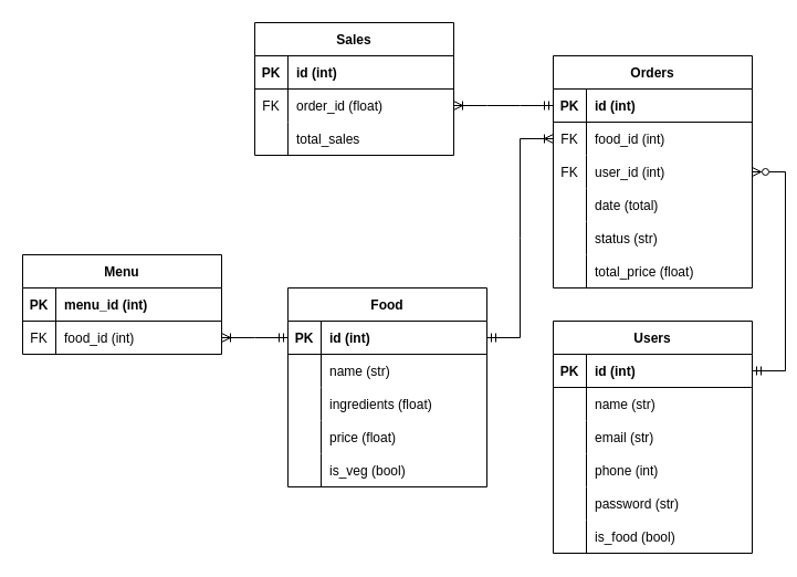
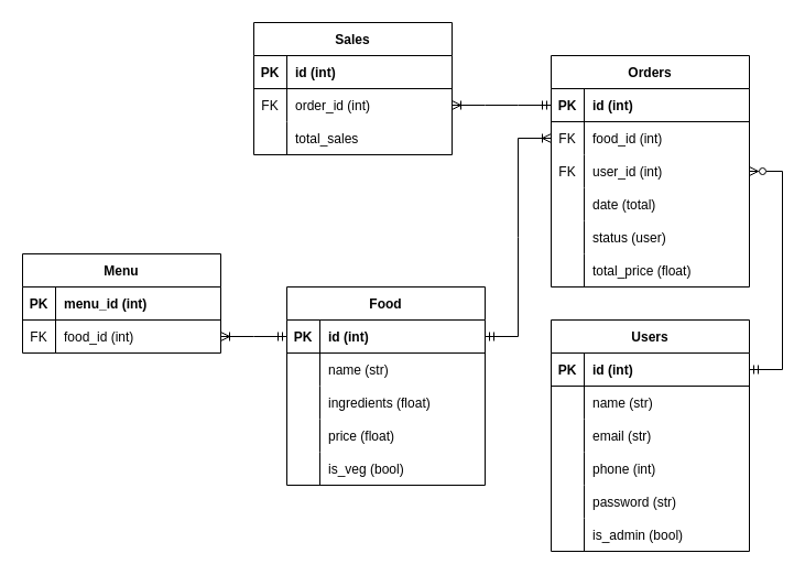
  <mxCell id="0" />
  <mxCell id="1" parent="0" />
  <mxCell id="2" value="Menu" style="shape=table;startSize=30;container=1;collapsible=1;childLayout=tableLayout;fixedRows=1;rowLines=0;fontStyle=1;align=center;resizeLast=1;" parent="1" vertex="1"><mxGeometry x="20" y="230" width="180" height="90" as="geometry" /></mxCell>
  <mxCell id="3" value="" style="shape=tableRow;horizontal=0;startSize=0;swimlaneHead=0;swimlaneBody=0;fillColor=none;collapsible=0;dropTarget=0;points=[[0,0.5],[1,0.5]];portConstraint=eastwest;top=0;left=0;right=0;bottom=1;" parent="2" vertex="1"><mxGeometry y="30" width="180" height="30" as="geometry" /></mxCell>
  <mxCell id="4" value="PK" style="shape=partialRectangle;connectable=0;fillColor=none;top=0;left=0;bottom=0;right=0;fontStyle=1;overflow=hidden;" parent="3" vertex="1"><mxGeometry width="30" height="30" as="geometry"><mxRectangle width="30" height="30" as="alternateBounds" /></mxGeometry></mxCell>
  <mxCell id="5" value="menu_id (int)" style="shape=partialRectangle;connectable=0;fillColor=none;top=0;left=0;bottom=0;right=0;align=left;spacingLeft=6;fontStyle=1;overflow=hidden;" parent="3" vertex="1"><mxGeometry x="30" width="150" height="30" as="geometry"><mxRectangle width="150" height="30" as="alternateBounds" /></mxGeometry></mxCell>
  <mxCell id="6" value="" style="shape=tableRow;horizontal=0;startSize=0;swimlaneHead=0;swimlaneBody=0;fillColor=none;collapsible=0;dropTarget=0;points=[[0,0.5],[1,0.5]];portConstraint=eastwest;top=0;left=0;right=0;bottom=0;" parent="2" vertex="1"><mxGeometry y="60" width="180" height="30" as="geometry" /></mxCell>
  <mxCell id="7" value="FK" style="shape=partialRectangle;connectable=0;fillColor=none;top=0;left=0;bottom=0;right=0;editable=1;overflow=hidden;" parent="6" vertex="1"><mxGeometry width="30" height="30" as="geometry"><mxRectangle width="30" height="30" as="alternateBounds" /></mxGeometry></mxCell>
  <mxCell id="8" value="food_id (int)" style="shape=partialRectangle;connectable=0;fillColor=none;top=0;left=0;bottom=0;right=0;align=left;spacingLeft=6;overflow=hidden;" parent="6" vertex="1"><mxGeometry x="30" width="150" height="30" as="geometry"><mxRectangle width="150" height="30" as="alternateBounds" /></mxGeometry></mxCell>
  <mxCell id="9" value="Food" style="shape=table;startSize=30;container=1;collapsible=1;childLayout=tableLayout;fixedRows=1;rowLines=0;fontStyle=1;align=center;resizeLast=1;" parent="1" vertex="1"><mxGeometry x="260" y="260" width="180" height="180" as="geometry" /></mxCell>
  <mxCell id="10" value="" style="shape=tableRow;horizontal=0;startSize=0;swimlaneHead=0;swimlaneBody=0;fillColor=none;collapsible=0;dropTarget=0;points=[[0,0.5],[1,0.5]];portConstraint=eastwest;top=0;left=0;right=0;bottom=1;" parent="9" vertex="1"><mxGeometry y="30" width="180" height="30" as="geometry" /></mxCell>
  <mxCell id="11" value="PK" style="shape=partialRectangle;connectable=0;fillColor=none;top=0;left=0;bottom=0;right=0;fontStyle=1;overflow=hidden;" parent="10" vertex="1"><mxGeometry width="30" height="30" as="geometry"><mxRectangle width="30" height="30" as="alternateBounds" /></mxGeometry></mxCell>
  <mxCell id="12" value="id (int)" style="shape=partialRectangle;connectable=0;fillColor=none;top=0;left=0;bottom=0;right=0;align=left;spacingLeft=6;fontStyle=1;overflow=hidden;" parent="10" vertex="1"><mxGeometry x="30" width="150" height="30" as="geometry"><mxRectangle width="150" height="30" as="alternateBounds" /></mxGeometry></mxCell>
  <mxCell id="13" value="" style="shape=tableRow;horizontal=0;startSize=0;swimlaneHead=0;swimlaneBody=0;fillColor=none;collapsible=0;dropTarget=0;points=[[0,0.5],[1,0.5]];portConstraint=eastwest;top=0;left=0;right=0;bottom=0;" parent="9" vertex="1"><mxGeometry y="60" width="180" height="30" as="geometry" /></mxCell>
  <mxCell id="14" value="" style="shape=partialRectangle;connectable=0;fillColor=none;top=0;left=0;bottom=0;right=0;editable=1;overflow=hidden;" parent="13" vertex="1"><mxGeometry width="30" height="30" as="geometry"><mxRectangle width="30" height="30" as="alternateBounds" /></mxGeometry></mxCell>
  <mxCell id="15" value="name (str)" style="shape=partialRectangle;connectable=0;fillColor=none;top=0;left=0;bottom=0;right=0;align=left;spacingLeft=6;overflow=hidden;" parent="13" vertex="1"><mxGeometry x="30" width="150" height="30" as="geometry"><mxRectangle width="150" height="30" as="alternateBounds" /></mxGeometry></mxCell>
  <mxCell id="16" value="" style="shape=tableRow;horizontal=0;startSize=0;swimlaneHead=0;swimlaneBody=0;fillColor=none;collapsible=0;dropTarget=0;points=[[0,0.5],[1,0.5]];portConstraint=eastwest;top=0;left=0;right=0;bottom=0;" parent="9" vertex="1"><mxGeometry y="90" width="180" height="30" as="geometry" /></mxCell>
  <mxCell id="17" value="" style="shape=partialRectangle;connectable=0;fillColor=none;top=0;left=0;bottom=0;right=0;editable=1;overflow=hidden;" parent="16" vertex="1"><mxGeometry width="30" height="30" as="geometry"><mxRectangle width="30" height="30" as="alternateBounds" /></mxGeometry></mxCell>
  <mxCell id="18" value="ingredients (float)" style="shape=partialRectangle;connectable=0;fillColor=none;top=0;left=0;bottom=0;right=0;align=left;spacingLeft=6;overflow=hidden;" parent="16" vertex="1"><mxGeometry x="30" width="150" height="30" as="geometry"><mxRectangle width="150" height="30" as="alternateBounds" /></mxGeometry></mxCell>
  <mxCell id="19" value="" style="shape=tableRow;horizontal=0;startSize=0;swimlaneHead=0;swimlaneBody=0;fillColor=none;collapsible=0;dropTarget=0;points=[[0,0.5],[1,0.5]];portConstraint=eastwest;top=0;left=0;right=0;bottom=0;" parent="9" vertex="1"><mxGeometry y="120" width="180" height="30" as="geometry" /></mxCell>
  <mxCell id="20" value="" style="shape=partialRectangle;connectable=0;fillColor=none;top=0;left=0;bottom=0;right=0;editable=1;overflow=hidden;" parent="19" vertex="1"><mxGeometry width="30" height="30" as="geometry"><mxRectangle width="30" height="30" as="alternateBounds" /></mxGeometry></mxCell>
  <mxCell id="21" value="price (float)" style="shape=partialRectangle;connectable=0;fillColor=none;top=0;left=0;bottom=0;right=0;align=left;spacingLeft=6;overflow=hidden;" parent="19" vertex="1"><mxGeometry x="30" width="150" height="30" as="geometry"><mxRectangle width="150" height="30" as="alternateBounds" /></mxGeometry></mxCell>
  <mxCell id="22" value="" style="shape=tableRow;horizontal=0;startSize=0;swimlaneHead=0;swimlaneBody=0;fillColor=none;collapsible=0;dropTarget=0;points=[[0,0.5],[1,0.5]];portConstraint=eastwest;top=0;left=0;right=0;bottom=0;" parent="9" vertex="1"><mxGeometry y="150" width="180" height="30" as="geometry" /></mxCell>
  <mxCell id="23" value="" style="shape=partialRectangle;connectable=0;fillColor=none;top=0;left=0;bottom=0;right=0;editable=1;overflow=hidden;" parent="22" vertex="1"><mxGeometry width="30" height="30" as="geometry"><mxRectangle width="30" height="30" as="alternateBounds" /></mxGeometry></mxCell>
  <mxCell id="24" value="is_veg (bool)" style="shape=partialRectangle;connectable=0;fillColor=none;top=0;left=0;bottom=0;right=0;align=left;spacingLeft=6;overflow=hidden;" parent="22" vertex="1"><mxGeometry x="30" width="150" height="30" as="geometry"><mxRectangle width="150" height="30" as="alternateBounds" /></mxGeometry></mxCell>
  <mxCell id="25" value="" style="edgeStyle=entityRelationEdgeStyle;fontSize=12;html=1;endArrow=ERoneToMany;startArrow=ERmandOne;rounded=0;exitX=0;exitY=0.5;exitDx=0;exitDy=0;entryX=1;entryY=0.5;entryDx=0;entryDy=0;" parent="1" source="10" target="6" edge="1"><mxGeometry width="100" height="100" relative="1" as="geometry"><mxPoint x="230" y="100" as="sourcePoint" /><mxPoint x="260" y="10" as="targetPoint" /></mxGeometry></mxCell>
  <mxCell id="26" value="Orders" style="shape=table;startSize=30;container=1;collapsible=1;childLayout=tableLayout;fixedRows=1;rowLines=0;fontStyle=1;align=center;resizeLast=1;" parent="1" vertex="1"><mxGeometry x="500" y="50" width="180" height="210" as="geometry" /></mxCell>
  <mxCell id="27" value="" style="shape=tableRow;horizontal=0;startSize=0;swimlaneHead=0;swimlaneBody=0;fillColor=none;collapsible=0;dropTarget=0;points=[[0,0.5],[1,0.5]];portConstraint=eastwest;top=0;left=0;right=0;bottom=1;" parent="26" vertex="1"><mxGeometry y="30" width="180" height="30" as="geometry" /></mxCell>
  <mxCell id="28" value="PK" style="shape=partialRectangle;connectable=0;fillColor=none;top=0;left=0;bottom=0;right=0;fontStyle=1;overflow=hidden;" parent="27" vertex="1"><mxGeometry width="30" height="30" as="geometry"><mxRectangle width="30" height="30" as="alternateBounds" /></mxGeometry></mxCell>
  <mxCell id="29" value="id (int)" style="shape=partialRectangle;connectable=0;fillColor=none;top=0;left=0;bottom=0;right=0;align=left;spacingLeft=6;fontStyle=1;overflow=hidden;" parent="27" vertex="1"><mxGeometry x="30" width="150" height="30" as="geometry"><mxRectangle width="150" height="30" as="alternateBounds" /></mxGeometry></mxCell>
  <mxCell id="30" value="" style="shape=tableRow;horizontal=0;startSize=0;swimlaneHead=0;swimlaneBody=0;fillColor=none;collapsible=0;dropTarget=0;points=[[0,0.5],[1,0.5]];portConstraint=eastwest;top=0;left=0;right=0;bottom=0;" parent="26" vertex="1"><mxGeometry y="60" width="180" height="30" as="geometry" /></mxCell>
  <mxCell id="31" value="FK" style="shape=partialRectangle;connectable=0;fillColor=none;top=0;left=0;bottom=0;right=0;editable=1;overflow=hidden;" parent="30" vertex="1"><mxGeometry width="30" height="30" as="geometry"><mxRectangle width="30" height="30" as="alternateBounds" /></mxGeometry></mxCell>
  <mxCell id="32" value="food_id (int)" style="shape=partialRectangle;connectable=0;fillColor=none;top=0;left=0;bottom=0;right=0;align=left;spacingLeft=6;overflow=hidden;" parent="30" vertex="1"><mxGeometry x="30" width="150" height="30" as="geometry"><mxRectangle width="150" height="30" as="alternateBounds" /></mxGeometry></mxCell>
  <mxCell id="33" value="" style="shape=tableRow;horizontal=0;startSize=0;swimlaneHead=0;swimlaneBody=0;fillColor=none;collapsible=0;dropTarget=0;points=[[0,0.5],[1,0.5]];portConstraint=eastwest;top=0;left=0;right=0;bottom=0;" parent="26" vertex="1"><mxGeometry y="90" width="180" height="30" as="geometry" /></mxCell>
  <mxCell id="34" value="FK" style="shape=partialRectangle;connectable=0;fillColor=none;top=0;left=0;bottom=0;right=0;editable=1;overflow=hidden;" parent="33" vertex="1"><mxGeometry width="30" height="30" as="geometry"><mxRectangle width="30" height="30" as="alternateBounds" /></mxGeometry></mxCell>
  <mxCell id="35" value="user_id (int)" style="shape=partialRectangle;connectable=0;fillColor=none;top=0;left=0;bottom=0;right=0;align=left;spacingLeft=6;overflow=hidden;" parent="33" vertex="1"><mxGeometry x="30" width="150" height="30" as="geometry"><mxRectangle width="150" height="30" as="alternateBounds" /></mxGeometry></mxCell>
  <mxCell id="36" value="" style="shape=tableRow;horizontal=0;startSize=0;swimlaneHead=0;swimlaneBody=0;fillColor=none;collapsible=0;dropTarget=0;points=[[0,0.5],[1,0.5]];portConstraint=eastwest;top=0;left=0;right=0;bottom=0;" parent="26" vertex="1"><mxGeometry y="120" width="180" height="30" as="geometry" /></mxCell>
  <mxCell id="37" value="" style="shape=partialRectangle;connectable=0;fillColor=none;top=0;left=0;bottom=0;right=0;editable=1;overflow=hidden;" parent="36" vertex="1"><mxGeometry width="30" height="30" as="geometry"><mxRectangle width="30" height="30" as="alternateBounds" /></mxGeometry></mxCell>
  <mxCell id="38" value="date (total)" style="shape=partialRectangle;connectable=0;fillColor=none;top=0;left=0;bottom=0;right=0;align=left;spacingLeft=6;overflow=hidden;" parent="36" vertex="1"><mxGeometry x="30" width="150" height="30" as="geometry"><mxRectangle width="150" height="30" as="alternateBounds" /></mxGeometry></mxCell>
  <mxCell id="39" value="" style="shape=tableRow;horizontal=0;startSize=0;swimlaneHead=0;swimlaneBody=0;fillColor=none;collapsible=0;dropTarget=0;points=[[0,0.5],[1,0.5]];portConstraint=eastwest;top=0;left=0;right=0;bottom=0;" parent="26" vertex="1"><mxGeometry y="150" width="180" height="30" as="geometry" /></mxCell>
  <mxCell id="40" value="" style="shape=partialRectangle;connectable=0;fillColor=none;top=0;left=0;bottom=0;right=0;editable=1;overflow=hidden;" parent="39" vertex="1"><mxGeometry width="30" height="30" as="geometry"><mxRectangle width="30" height="30" as="alternateBounds" /></mxGeometry></mxCell>
- <mxCell id="41" value="status (str)" style="shape=partialRectangle;connectable=0;fillColor=none;top=0;left=0;bottom=0;right=0;align=left;spacingLeft=6;overflow=hidden;" parent="39" vertex="1"><mxGeometry x="30" width="150" height="30" as="geometry"><mxRectangle width="150" height="30" as="alternateBounds" /></mxGeometry></mxCell>
+ <mxCell id="41" value="status (user)" style="shape=partialRectangle;connectable=0;fillColor=none;top=0;left=0;bottom=0;right=0;align=left;spacingLeft=6;overflow=hidden;" parent="39" vertex="1"><mxGeometry x="30" width="150" height="30" as="geometry"><mxRectangle width="150" height="30" as="alternateBounds" /></mxGeometry></mxCell>
  <mxCell id="42" value="" style="shape=tableRow;horizontal=0;startSize=0;swimlaneHead=0;swimlaneBody=0;fillColor=none;collapsible=0;dropTarget=0;points=[[0,0.5],[1,0.5]];portConstraint=eastwest;top=0;left=0;right=0;bottom=0;" parent="26" vertex="1"><mxGeometry y="180" width="180" height="30" as="geometry" /></mxCell>
  <mxCell id="43" value="" style="shape=partialRectangle;connectable=0;fillColor=none;top=0;left=0;bottom=0;right=0;editable=1;overflow=hidden;" parent="42" vertex="1"><mxGeometry width="30" height="30" as="geometry"><mxRectangle width="30" height="30" as="alternateBounds" /></mxGeometry></mxCell>
  <mxCell id="44" value="total_price (float)" style="shape=partialRectangle;connectable=0;fillColor=none;top=0;left=0;bottom=0;right=0;align=left;spacingLeft=6;overflow=hidden;" parent="42" vertex="1"><mxGeometry x="30" width="150" height="30" as="geometry"><mxRectangle width="150" height="30" as="alternateBounds" /></mxGeometry></mxCell>
  <mxCell id="45" value="" style="edgeStyle=entityRelationEdgeStyle;fontSize=12;html=1;endArrow=ERoneToMany;startArrow=ERmandOne;rounded=0;exitX=1;exitY=0.5;exitDx=0;exitDy=0;entryX=0;entryY=0.5;entryDx=0;entryDy=0;" parent="1" source="10" target="30" edge="1"><mxGeometry width="100" height="100" relative="1" as="geometry"><mxPoint x="350" y="340" as="sourcePoint" /><mxPoint x="450" y="240" as="targetPoint" /></mxGeometry></mxCell>
  <mxCell id="46" value="Users" style="shape=table;startSize=30;container=1;collapsible=1;childLayout=tableLayout;fixedRows=1;rowLines=0;fontStyle=1;align=center;resizeLast=1;" parent="1" vertex="1"><mxGeometry x="500" y="290" width="180" height="210" as="geometry" /></mxCell>
  <mxCell id="47" value="" style="shape=tableRow;horizontal=0;startSize=0;swimlaneHead=0;swimlaneBody=0;fillColor=none;collapsible=0;dropTarget=0;points=[[0,0.5],[1,0.5]];portConstraint=eastwest;top=0;left=0;right=0;bottom=1;" parent="46" vertex="1"><mxGeometry y="30" width="180" height="30" as="geometry" /></mxCell>
  <mxCell id="48" value="PK" style="shape=partialRectangle;connectable=0;fillColor=none;top=0;left=0;bottom=0;right=0;fontStyle=1;overflow=hidden;" parent="47" vertex="1"><mxGeometry width="30" height="30" as="geometry"><mxRectangle width="30" height="30" as="alternateBounds" /></mxGeometry></mxCell>
  <mxCell id="49" value="id (int)" style="shape=partialRectangle;connectable=0;fillColor=none;top=0;left=0;bottom=0;right=0;align=left;spacingLeft=6;fontStyle=1;overflow=hidden;" parent="47" vertex="1"><mxGeometry x="30" width="150" height="30" as="geometry"><mxRectangle width="150" height="30" as="alternateBounds" /></mxGeometry></mxCell>
  <mxCell id="50" value="" style="shape=tableRow;horizontal=0;startSize=0;swimlaneHead=0;swimlaneBody=0;fillColor=none;collapsible=0;dropTarget=0;points=[[0,0.5],[1,0.5]];portConstraint=eastwest;top=0;left=0;right=0;bottom=0;" parent="46" vertex="1"><mxGeometry y="60" width="180" height="30" as="geometry" /></mxCell>
  <mxCell id="51" value="" style="shape=partialRectangle;connectable=0;fillColor=none;top=0;left=0;bottom=0;right=0;editable=1;overflow=hidden;" parent="50" vertex="1"><mxGeometry width="30" height="30" as="geometry"><mxRectangle width="30" height="30" as="alternateBounds" /></mxGeometry></mxCell>
  <mxCell id="52" value="name (str)" style="shape=partialRectangle;connectable=0;fillColor=none;top=0;left=0;bottom=0;right=0;align=left;spacingLeft=6;overflow=hidden;" parent="50" vertex="1"><mxGeometry x="30" width="150" height="30" as="geometry"><mxRectangle width="150" height="30" as="alternateBounds" /></mxGeometry></mxCell>
  <mxCell id="53" value="" style="shape=tableRow;horizontal=0;startSize=0;swimlaneHead=0;swimlaneBody=0;fillColor=none;collapsible=0;dropTarget=0;points=[[0,0.5],[1,0.5]];portConstraint=eastwest;top=0;left=0;right=0;bottom=0;" parent="46" vertex="1"><mxGeometry y="90" width="180" height="30" as="geometry" /></mxCell>
  <mxCell id="54" value="" style="shape=partialRectangle;connectable=0;fillColor=none;top=0;left=0;bottom=0;right=0;editable=1;overflow=hidden;" parent="53" vertex="1"><mxGeometry width="30" height="30" as="geometry"><mxRectangle width="30" height="30" as="alternateBounds" /></mxGeometry></mxCell>
  <mxCell id="55" value="email (str)" style="shape=partialRectangle;connectable=0;fillColor=none;top=0;left=0;bottom=0;right=0;align=left;spacingLeft=6;overflow=hidden;" parent="53" vertex="1"><mxGeometry x="30" width="150" height="30" as="geometry"><mxRectangle width="150" height="30" as="alternateBounds" /></mxGeometry></mxCell>
  <mxCell id="56" value="" style="shape=tableRow;horizontal=0;startSize=0;swimlaneHead=0;swimlaneBody=0;fillColor=none;collapsible=0;dropTarget=0;points=[[0,0.5],[1,0.5]];portConstraint=eastwest;top=0;left=0;right=0;bottom=0;" parent="46" vertex="1"><mxGeometry y="120" width="180" height="30" as="geometry" /></mxCell>
  <mxCell id="57" value="" style="shape=partialRectangle;connectable=0;fillColor=none;top=0;left=0;bottom=0;right=0;editable=1;overflow=hidden;" parent="56" vertex="1"><mxGeometry width="30" height="30" as="geometry"><mxRectangle width="30" height="30" as="alternateBounds" /></mxGeometry></mxCell>
  <mxCell id="58" value="phone (int)" style="shape=partialRectangle;connectable=0;fillColor=none;top=0;left=0;bottom=0;right=0;align=left;spacingLeft=6;overflow=hidden;" parent="56" vertex="1"><mxGeometry x="30" width="150" height="30" as="geometry"><mxRectangle width="150" height="30" as="alternateBounds" /></mxGeometry></mxCell>
  <mxCell id="59" value="" style="shape=tableRow;horizontal=0;startSize=0;swimlaneHead=0;swimlaneBody=0;fillColor=none;collapsible=0;dropTarget=0;points=[[0,0.5],[1,0.5]];portConstraint=eastwest;top=0;left=0;right=0;bottom=0;" parent="46" vertex="1"><mxGeometry y="150" width="180" height="30" as="geometry" /></mxCell>
  <mxCell id="60" value="" style="shape=partialRectangle;connectable=0;fillColor=none;top=0;left=0;bottom=0;right=0;editable=1;overflow=hidden;" parent="59" vertex="1"><mxGeometry width="30" height="30" as="geometry"><mxRectangle width="30" height="30" as="alternateBounds" /></mxGeometry></mxCell>
  <mxCell id="61" value="password (str)" style="shape=partialRectangle;connectable=0;fillColor=none;top=0;left=0;bottom=0;right=0;align=left;spacingLeft=6;overflow=hidden;" parent="59" vertex="1"><mxGeometry x="30" width="150" height="30" as="geometry"><mxRectangle width="150" height="30" as="alternateBounds" /></mxGeometry></mxCell>
  <mxCell id="62" value="" style="shape=tableRow;horizontal=0;startSize=0;swimlaneHead=0;swimlaneBody=0;fillColor=none;collapsible=0;dropTarget=0;points=[[0,0.5],[1,0.5]];portConstraint=eastwest;top=0;left=0;right=0;bottom=0;" parent="46" vertex="1"><mxGeometry y="180" width="180" height="30" as="geometry" /></mxCell>
  <mxCell id="63" value="" style="shape=partialRectangle;connectable=0;fillColor=none;top=0;left=0;bottom=0;right=0;editable=1;overflow=hidden;" parent="62" vertex="1"><mxGeometry width="30" height="30" as="geometry"><mxRectangle width="30" height="30" as="alternateBounds" /></mxGeometry></mxCell>
- <mxCell id="64" value="is_food (bool)" style="shape=partialRectangle;connectable=0;fillColor=none;top=0;left=0;bottom=0;right=0;align=left;spacingLeft=6;overflow=hidden;" parent="62" vertex="1"><mxGeometry x="30" width="150" height="30" as="geometry"><mxRectangle width="150" height="30" as="alternateBounds" /></mxGeometry></mxCell>
+ <mxCell id="64" value="is_admin (bool)" style="shape=partialRectangle;connectable=0;fillColor=none;top=0;left=0;bottom=0;right=0;align=left;spacingLeft=6;overflow=hidden;" parent="62" vertex="1"><mxGeometry x="30" width="150" height="30" as="geometry"><mxRectangle width="150" height="30" as="alternateBounds" /></mxGeometry></mxCell>
  <mxCell id="65" value="Sales" style="shape=table;startSize=30;container=1;collapsible=1;childLayout=tableLayout;fixedRows=1;rowLines=0;fontStyle=1;align=center;resizeLast=1;" parent="1" vertex="1"><mxGeometry x="230" y="20" width="180" height="120" as="geometry" /></mxCell>
  <mxCell id="66" value="" style="shape=tableRow;horizontal=0;startSize=0;swimlaneHead=0;swimlaneBody=0;fillColor=none;collapsible=0;dropTarget=0;points=[[0,0.5],[1,0.5]];portConstraint=eastwest;top=0;left=0;right=0;bottom=1;" parent="65" vertex="1"><mxGeometry y="30" width="180" height="30" as="geometry" /></mxCell>
  <mxCell id="67" value="PK" style="shape=partialRectangle;connectable=0;fillColor=none;top=0;left=0;bottom=0;right=0;fontStyle=1;overflow=hidden;" parent="66" vertex="1"><mxGeometry width="30" height="30" as="geometry"><mxRectangle width="30" height="30" as="alternateBounds" /></mxGeometry></mxCell>
  <mxCell id="68" value="id (int)" style="shape=partialRectangle;connectable=0;fillColor=none;top=0;left=0;bottom=0;right=0;align=left;spacingLeft=6;fontStyle=1;overflow=hidden;" parent="66" vertex="1"><mxGeometry x="30" width="150" height="30" as="geometry"><mxRectangle width="150" height="30" as="alternateBounds" /></mxGeometry></mxCell>
  <mxCell id="69" value="" style="shape=tableRow;horizontal=0;startSize=0;swimlaneHead=0;swimlaneBody=0;fillColor=none;collapsible=0;dropTarget=0;points=[[0,0.5],[1,0.5]];portConstraint=eastwest;top=0;left=0;right=0;bottom=0;" parent="65" vertex="1"><mxGeometry y="60" width="180" height="30" as="geometry" /></mxCell>
  <mxCell id="70" value="FK" style="shape=partialRectangle;connectable=0;fillColor=none;top=0;left=0;bottom=0;right=0;editable=1;overflow=hidden;" parent="69" vertex="1"><mxGeometry width="30" height="30" as="geometry"><mxRectangle width="30" height="30" as="alternateBounds" /></mxGeometry></mxCell>
- <mxCell id="71" value="order_id (float)" style="shape=partialRectangle;connectable=0;fillColor=none;top=0;left=0;bottom=0;right=0;align=left;spacingLeft=6;overflow=hidden;" parent="69" vertex="1"><mxGeometry x="30" width="150" height="30" as="geometry"><mxRectangle width="150" height="30" as="alternateBounds" /></mxGeometry></mxCell>
+ <mxCell id="71" value="order_id (int)" style="shape=partialRectangle;connectable=0;fillColor=none;top=0;left=0;bottom=0;right=0;align=left;spacingLeft=6;overflow=hidden;" parent="69" vertex="1"><mxGeometry x="30" width="150" height="30" as="geometry"><mxRectangle width="150" height="30" as="alternateBounds" /></mxGeometry></mxCell>
  <mxCell id="72" value="" style="shape=tableRow;horizontal=0;startSize=0;swimlaneHead=0;swimlaneBody=0;fillColor=none;collapsible=0;dropTarget=0;points=[[0,0.5],[1,0.5]];portConstraint=eastwest;top=0;left=0;right=0;bottom=0;" parent="65" vertex="1"><mxGeometry y="90" width="180" height="30" as="geometry" /></mxCell>
  <mxCell id="73" value="" style="shape=partialRectangle;connectable=0;fillColor=none;top=0;left=0;bottom=0;right=0;editable=1;overflow=hidden;" parent="72" vertex="1"><mxGeometry width="30" height="30" as="geometry"><mxRectangle width="30" height="30" as="alternateBounds" /></mxGeometry></mxCell>
  <mxCell id="74" value="total_sales" style="shape=partialRectangle;connectable=0;fillColor=none;top=0;left=0;bottom=0;right=0;align=left;spacingLeft=6;overflow=hidden;" parent="72" vertex="1"><mxGeometry x="30" width="150" height="30" as="geometry"><mxRectangle width="150" height="30" as="alternateBounds" /></mxGeometry></mxCell>
  <mxCell id="75" value="" style="edgeStyle=entityRelationEdgeStyle;fontSize=12;html=1;endArrow=ERoneToMany;startArrow=ERmandOne;rounded=0;exitX=0;exitY=0.5;exitDx=0;exitDy=0;entryX=1;entryY=0.5;entryDx=0;entryDy=0;" parent="1" source="27" target="69" edge="1"><mxGeometry width="100" height="100" relative="1" as="geometry"><mxPoint x="590" y="430" as="sourcePoint" /><mxPoint x="690" y="330" as="targetPoint" /></mxGeometry></mxCell>
  <mxCell id="76" value="" style="edgeStyle=entityRelationEdgeStyle;fontSize=12;html=1;endArrow=ERzeroToMany;startArrow=ERmandOne;rounded=0;entryX=1;entryY=0.5;entryDx=0;entryDy=0;exitX=1;exitY=0.5;exitDx=0;exitDy=0;endFill=0;" edge="1" parent="1" source="47" target="33"><mxGeometry width="100" height="100" relative="1" as="geometry"><mxPoint x="780" y="160" as="sourcePoint" /><mxPoint x="720" y="510" as="targetPoint" /></mxGeometry></mxCell>
